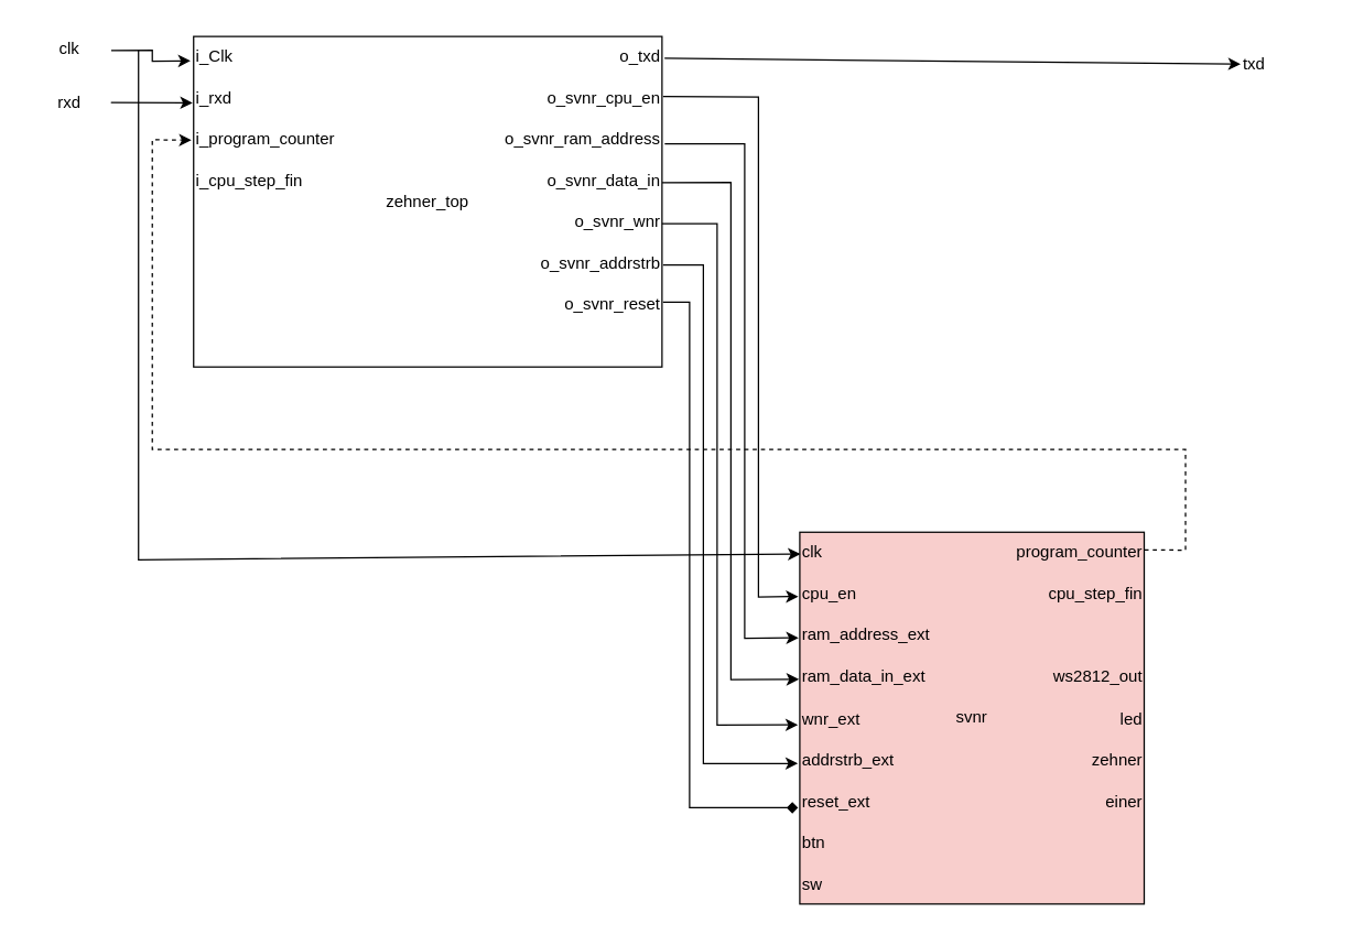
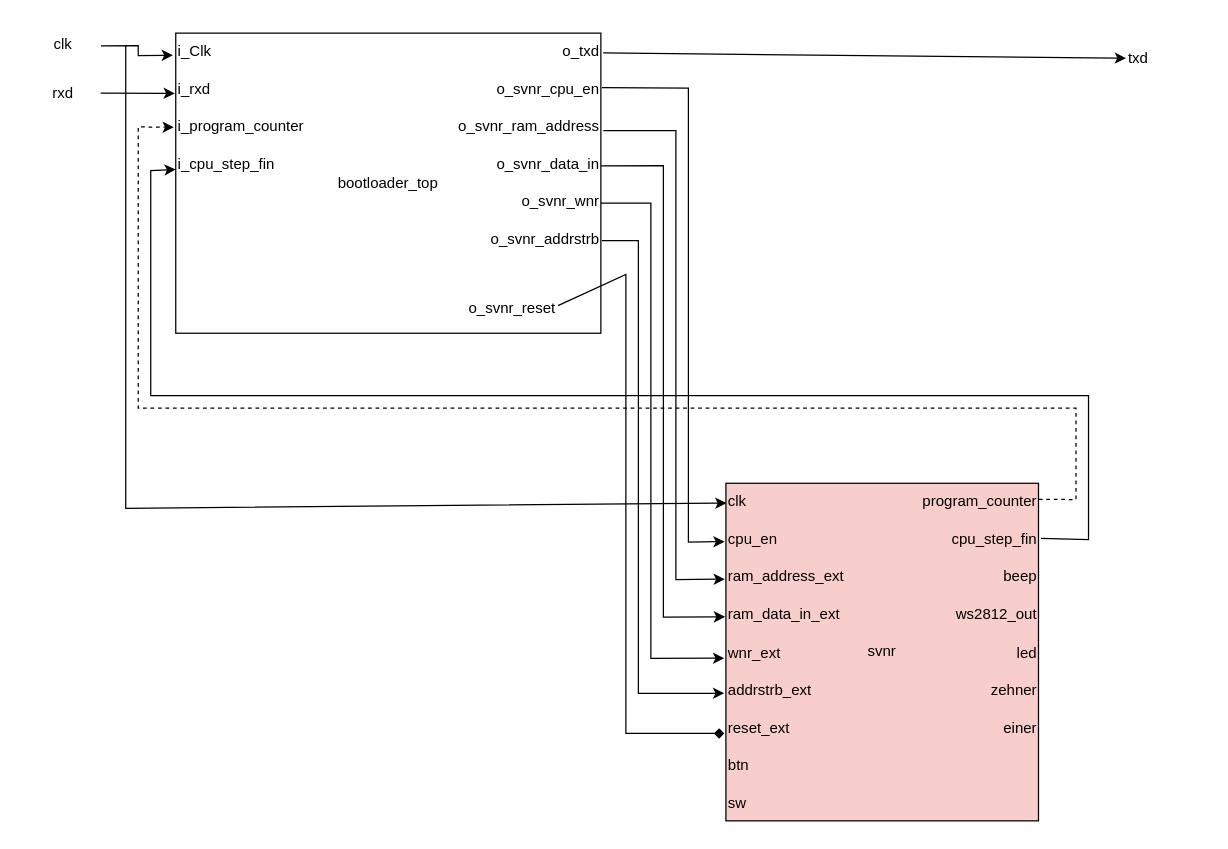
  <mxCell id="0" />
  <mxCell id="1" parent="0" />
  <mxCell id="2" value="svnr" style="rounded=0;whiteSpace=wrap;html=1;fillColor=#f8cecc;" parent="1" vertex="1"><mxGeometry x="580" y="386" width="250" height="270" as="geometry" /></mxCell>
  <mxCell id="3" value="clk" style="text;html=1;align=left;verticalAlign=middle;resizable=0;points=[];autosize=1;strokeColor=none;fillColor=none;" parent="1" vertex="1"><mxGeometry x="580" y="386" width="40" height="30" as="geometry" /></mxCell>
  <mxCell id="4" value="program_counter" style="text;html=1;align=right;verticalAlign=middle;resizable=0;points=[];autosize=1;strokeColor=none;fillColor=none;" parent="1" vertex="1"><mxGeometry x="720" y="386" width="110" height="30" as="geometry" /></mxCell>
  <mxCell id="5" value="cpu_en" style="text;html=1;align=left;verticalAlign=middle;resizable=0;points=[];autosize=1;strokeColor=none;fillColor=none;" parent="1" vertex="1"><mxGeometry x="580" y="416" width="60" height="30" as="geometry" /></mxCell>
  <mxCell id="6" value="ram_address_ext" style="text;html=1;align=left;verticalAlign=middle;resizable=0;points=[];autosize=1;strokeColor=none;fillColor=none;" parent="1" vertex="1"><mxGeometry x="580" y="446" width="120" height="30" as="geometry" /></mxCell>
  <mxCell id="7" value="ram_data_in_ext" style="text;html=1;align=left;verticalAlign=middle;resizable=0;points=[];autosize=1;strokeColor=none;fillColor=none;" parent="1" vertex="1"><mxGeometry x="580" y="476" width="110" height="30" as="geometry" /></mxCell>
  <mxCell id="8" value="wnr_ext" style="text;html=1;align=left;verticalAlign=middle;resizable=0;points=[];autosize=1;strokeColor=none;fillColor=none;" parent="1" vertex="1"><mxGeometry x="580" y="507" width="70" height="30" as="geometry" /></mxCell>
  <mxCell id="9" value="addrstrb_ext" style="text;html=1;align=left;verticalAlign=middle;resizable=0;points=[];autosize=1;strokeColor=none;fillColor=none;" parent="1" vertex="1"><mxGeometry x="580" y="537" width="90" height="30" as="geometry" /></mxCell>
  <mxCell id="10" value="reset_ext" style="text;html=1;align=left;verticalAlign=middle;resizable=0;points=[];autosize=1;strokeColor=none;fillColor=none;" parent="1" vertex="1"><mxGeometry x="580" y="567" width="70" height="30" as="geometry" /></mxCell>
  <mxCell id="11" value="btn" style="text;html=1;align=left;verticalAlign=middle;resizable=0;points=[];autosize=1;strokeColor=none;fillColor=none;" parent="1" vertex="1"><mxGeometry x="580" y="597" width="40" height="30" as="geometry" /></mxCell>
  <mxCell id="12" value="sw" style="text;html=1;align=left;verticalAlign=middle;resizable=0;points=[];autosize=1;strokeColor=none;fillColor=none;" parent="1" vertex="1"><mxGeometry x="580" y="627" width="40" height="30" as="geometry" /></mxCell>
  <mxCell id="13" value="cpu_step_fin" style="text;html=1;align=right;verticalAlign=middle;resizable=0;points=[];autosize=1;strokeColor=none;fillColor=none;" parent="1" vertex="1"><mxGeometry x="740" y="416" width="90" height="30" as="geometry" /></mxCell>
+ <mxCell id="14" value="beep" style="text;html=1;align=right;verticalAlign=middle;resizable=0;points=[];autosize=1;strokeColor=none;fillColor=none;" parent="1" vertex="1"><mxGeometry x="780" y="446" width="50" height="30" as="geometry" /></mxCell>
  <mxCell id="15" value="ws2812_out" style="text;html=1;align=right;verticalAlign=middle;resizable=0;points=[];autosize=1;strokeColor=none;fillColor=none;" parent="1" vertex="1"><mxGeometry x="740" y="476" width="90" height="30" as="geometry" /></mxCell>
  <mxCell id="16" value="led" style="text;html=1;align=right;verticalAlign=middle;resizable=0;points=[];autosize=1;strokeColor=none;fillColor=none;" parent="1" vertex="1"><mxGeometry x="790" y="507" width="40" height="30" as="geometry" /></mxCell>
  <mxCell id="17" value="zehner" style="text;html=1;align=right;verticalAlign=middle;resizable=0;points=[];autosize=1;strokeColor=none;fillColor=none;" parent="1" vertex="1"><mxGeometry x="770" y="537" width="60" height="30" as="geometry" /></mxCell>
  <mxCell id="18" value="einer" style="text;html=1;align=right;verticalAlign=middle;resizable=0;points=[];autosize=1;strokeColor=none;fillColor=none;" parent="1" vertex="1"><mxGeometry x="780" y="567" width="50" height="30" as="geometry" /></mxCell>
  <mxCell id="19" value="" style="rounded=0;whiteSpace=wrap;html=1;" parent="1" vertex="1"><mxGeometry x="140" y="26" width="340" height="240" as="geometry" /></mxCell>
  <mxCell id="20" value="i_Clk" style="text;html=1;align=left;verticalAlign=middle;resizable=0;points=[];autosize=1;strokeColor=none;fillColor=none;" parent="1" vertex="1"><mxGeometry x="140" y="26" width="50" height="30" as="geometry" /></mxCell>
  <mxCell id="21" value="i_rxd" style="text;html=1;align=left;verticalAlign=middle;resizable=0;points=[];autosize=1;strokeColor=none;fillColor=none;" parent="1" vertex="1"><mxGeometry x="140" y="56" width="50" height="30" as="geometry" /></mxCell>
  <mxCell id="22" value="i_program_counter" style="text;html=1;align=left;verticalAlign=middle;resizable=0;points=[];autosize=1;strokeColor=none;fillColor=none;" parent="1" vertex="1"><mxGeometry x="140" y="86" width="120" height="30" as="geometry" /></mxCell>
  <mxCell id="23" value="o_txd" style="text;html=1;align=right;verticalAlign=middle;resizable=0;points=[];autosize=1;strokeColor=none;fillColor=none;" parent="1" vertex="1"><mxGeometry x="430" y="26" width="50" height="30" as="geometry" /></mxCell>
  <mxCell id="24" value="o_svnr_cpu_en" style="text;html=1;align=right;verticalAlign=middle;resizable=0;points=[];autosize=1;strokeColor=none;fillColor=none;" parent="1" vertex="1"><mxGeometry x="370" y="56" width="110" height="30" as="geometry" /></mxCell>
  <mxCell id="25" value="o_svnr_ram_address" style="text;html=1;align=right;verticalAlign=middle;resizable=0;points=[];autosize=1;strokeColor=none;fillColor=none;" parent="1" vertex="1"><mxGeometry x="340" y="86" width="140" height="30" as="geometry" /></mxCell>
- <mxCell id="26" value="zehner_top" style="text;html=1;strokeColor=none;fillColor=none;align=center;verticalAlign=middle;whiteSpace=wrap;rounded=0;" parent="1" vertex="1"><mxGeometry x="270" y="131" width="80" height="30" as="geometry" /></mxCell>
+ <mxCell id="26" value="bootloader_top" style="text;html=1;strokeColor=none;fillColor=none;align=center;verticalAlign=middle;whiteSpace=wrap;rounded=0;" parent="1" vertex="1"><mxGeometry x="270" y="131" width="80" height="30" as="geometry" /></mxCell>
  <mxCell id="27" value="o_svnr_data_in" style="text;html=1;align=right;verticalAlign=middle;resizable=0;points=[];autosize=1;strokeColor=none;fillColor=none;" parent="1" vertex="1"><mxGeometry x="370" y="116" width="110" height="30" as="geometry" /></mxCell>
  <mxCell id="28" value="o_svnr_wnr" style="text;html=1;align=right;verticalAlign=middle;resizable=0;points=[];autosize=1;strokeColor=none;fillColor=none;" parent="1" vertex="1"><mxGeometry x="390" y="146" width="90" height="30" as="geometry" /></mxCell>
  <mxCell id="29" value="o_svnr_addrstrb" style="text;html=1;align=right;verticalAlign=middle;resizable=0;points=[];autosize=1;strokeColor=none;fillColor=none;" parent="1" vertex="1"><mxGeometry x="370" y="176" width="110" height="30" as="geometry" /></mxCell>
  <mxCell id="30" value="i_cpu_step_fin" style="text;html=1;align=left;verticalAlign=middle;resizable=0;points=[];autosize=1;strokeColor=none;fillColor=none;" parent="1" vertex="1"><mxGeometry x="140" y="116" width="100" height="30" as="geometry" /></mxCell>
- <mxCell id="31" value="o_svnr_reset" style="text;html=1;align=right;verticalAlign=middle;resizable=0;points=[];autosize=1;strokeColor=none;fillColor=none;" parent="1" vertex="1"><mxGeometry x="390" y="206" width="90" height="30" as="geometry" /></mxCell>
+ <mxCell id="31" value="o_svnr_reset" style="text;html=1;align=right;verticalAlign=middle;resizable=0;points=[];autosize=1;strokeColor=none;fillColor=none;" parent="1" vertex="1"><mxGeometry x="355" y="231" width="90" height="30" as="geometry" /></mxCell>
  <mxCell id="32" value="clk" style="text;html=1;strokeColor=none;fillColor=none;align=center;verticalAlign=middle;whiteSpace=wrap;rounded=0;" parent="1" vertex="1"><mxGeometry y="20" width="60" height="30" as="geometry" x="20" /></mxCell>
  <mxCell id="33" value="rxd" style="text;html=1;strokeColor=none;fillColor=none;align=center;verticalAlign=middle;whiteSpace=wrap;rounded=0;" parent="1" vertex="1"><mxGeometry y="59" width="60" height="30" as="geometry" x="20" /></mxCell>
  <mxCell id="34" value="txd" style="text;html=1;strokeColor=none;fillColor=none;align=left;verticalAlign=middle;whiteSpace=wrap;rounded=0;" parent="1" vertex="1"><mxGeometry x="900" y="31" width="60" height="30" as="geometry" /></mxCell>
  <mxCell id="35" value="" style="endArrow=classic;html=1;rounded=0;exitX=1;exitY=0.5;exitDx=0;exitDy=0;entryX=-0.014;entryY=0.606;entryDx=0;entryDy=0;entryPerimeter=0;" parent="1" source="33" target="21" edge="1"><mxGeometry width="50" height="50" relative="1" as="geometry"><mxPoint x="130" y="216" as="sourcePoint" /><mxPoint x="180" y="166" as="targetPoint" /></mxGeometry></mxCell>
  <mxCell id="36" value="" style="endArrow=classic;html=1;rounded=0;exitX=1.037;exitY=0.529;exitDx=0;exitDy=0;exitPerimeter=0;" parent="1" source="23" edge="1"><mxGeometry width="50" height="50" relative="1" as="geometry"><mxPoint x="540" y="126" as="sourcePoint" /><mxPoint x="900" y="46" as="targetPoint" /><Array as="points" /></mxGeometry></mxCell>
  <mxCell id="37" value="" style="endArrow=classic;html=1;rounded=0;exitX=1.007;exitY=0.451;exitDx=0;exitDy=0;exitPerimeter=0;entryX=-0.017;entryY=0.556;entryDx=0;entryDy=0;entryPerimeter=0;" parent="1" source="24" target="5" edge="1"><mxGeometry width="50" height="50" relative="1" as="geometry"><mxPoint x="380" y="316" as="sourcePoint" /><mxPoint x="580" y="526" as="targetPoint" /><Array as="points"><mxPoint x="550" y="70" /><mxPoint x="550" y="433" /></Array></mxGeometry></mxCell>
  <mxCell id="38" value="" style="endArrow=classic;html=1;rounded=0;exitX=1.014;exitY=0.6;exitDx=0;exitDy=0;exitPerimeter=0;entryX=-0.007;entryY=0.556;entryDx=0;entryDy=0;entryPerimeter=0;" parent="1" source="25" target="6" edge="1"><mxGeometry width="50" height="50" relative="1" as="geometry"><mxPoint x="460" y="256" as="sourcePoint" /><mxPoint x="580" y="536" as="targetPoint" /><Array as="points"><mxPoint x="540" y="104" /><mxPoint x="540" y="463" /></Array></mxGeometry></mxCell>
  <mxCell id="39" value="" style="endArrow=classic;html=1;rounded=0;exitX=1.001;exitY=0.538;exitDx=0;exitDy=0;exitPerimeter=0;entryX=-0.006;entryY=0.561;entryDx=0;entryDy=0;entryPerimeter=0;" parent="1" source="27" target="7" edge="1"><mxGeometry width="50" height="50" relative="1" as="geometry"><mxPoint x="510" y="266" as="sourcePoint" /><mxPoint x="580" y="546" as="targetPoint" /><Array as="points"><mxPoint x="530" y="132" /><mxPoint x="530" y="493" /></Array></mxGeometry></mxCell>
  <mxCell id="40" value="" style="endArrow=diamond;html=1;rounded=0;exitX=1.008;exitY=0.431;exitDx=0;exitDy=0;exitPerimeter=0;entryX=-0.017;entryY=0.635;entryDx=0;entryDy=0;entryPerimeter=0;" parent="1" source="31" target="10" edge="1"><mxGeometry width="50" height="50" relative="1" as="geometry"><mxPoint x="510" y="436" as="sourcePoint" /><mxPoint x="580" y="586" as="targetPoint" /><Array as="points"><mxPoint x="500" y="219" /><mxPoint x="500" y="586" /></Array></mxGeometry></mxCell>
  <mxCell id="41" value="" style="endArrow=classic;html=1;rounded=0;exitX=1.007;exitY=0.529;exitDx=0;exitDy=0;exitPerimeter=0;entryX=-0.015;entryY=0.566;entryDx=0;entryDy=0;entryPerimeter=0;" parent="1" source="29" target="9" edge="1"><mxGeometry width="50" height="50" relative="1" as="geometry"><mxPoint x="200" y="396" as="sourcePoint" /><mxPoint x="580" y="576" as="targetPoint" /><Array as="points"><mxPoint x="510" y="192" /><mxPoint x="510" y="554" /></Array></mxGeometry></mxCell>
  <mxCell id="42" value="" style="endArrow=classic;html=1;rounded=0;exitX=1;exitY=0.533;exitDx=0;exitDy=0;exitPerimeter=0;entryX=-0.019;entryY=0.63;entryDx=0;entryDy=0;entryPerimeter=0;" parent="1" source="28" target="8" edge="1"><mxGeometry width="50" height="50" relative="1" as="geometry"><mxPoint x="260" y="396" as="sourcePoint" /><mxPoint x="580" y="566" as="targetPoint" /><Array as="points"><mxPoint x="520" y="162" /><mxPoint x="520" y="526" /></Array></mxGeometry></mxCell>
  <mxCell id="43" value="" style="endArrow=classic;html=1;rounded=0;exitX=1.002;exitY=0.431;exitDx=0;exitDy=0;exitPerimeter=0;entryX=-0.013;entryY=0.51;entryDx=0;entryDy=0;entryPerimeter=0;dashed=1;" parent="1" source="4" target="22" edge="1"><mxGeometry width="50" height="50" relative="1" as="geometry"><mxPoint x="500" y="406" as="sourcePoint" /><mxPoint x="550" y="356" as="targetPoint" /><Array as="points"><mxPoint x="860" y="399" /><mxPoint x="860" y="326" /><mxPoint x="110" y="326" /><mxPoint x="110" y="101" /></Array></mxGeometry></mxCell>
+ <mxCell id="44" value="" style="endArrow=classic;html=1;rounded=0;exitX=1.022;exitY=0.467;exitDx=0;exitDy=0;exitPerimeter=0;entryX=0;entryY=0.633;entryDx=0;entryDy=0;entryPerimeter=0;" parent="1" source="13" target="30" edge="1"><mxGeometry width="50" height="50" relative="1" as="geometry"><mxPoint x="470" y="366" as="sourcePoint" /><mxPoint x="520" y="316" as="targetPoint" /><Array as="points"><mxPoint x="870" y="431" /><mxPoint x="870" y="316" /><mxPoint x="120" y="316" /><mxPoint x="120" y="136" /></Array></mxGeometry></mxCell>
  <mxCell id="45" value="" style="endArrow=classic;html=1;rounded=0;exitX=1.003;exitY=0.537;exitDx=0;exitDy=0;entryX=-0.045;entryY=0.589;entryDx=0;entryDy=0;entryPerimeter=0;exitPerimeter=0;" parent="1" source="32" target="20" edge="1"><mxGeometry width="50" height="50" relative="1" as="geometry"><mxPoint x="230" y="166" as="sourcePoint" /><mxPoint x="280" y="116" as="targetPoint" /><Array as="points"><mxPoint x="110" y="36" /><mxPoint x="110" y="44" /></Array></mxGeometry></mxCell>
  <mxCell id="46" value="" style="endArrow=classic;html=1;rounded=0;entryX=0.011;entryY=0.529;entryDx=0;entryDy=0;entryPerimeter=0;" parent="1" target="3" edge="1"><mxGeometry width="50" height="50" relative="1" as="geometry"><mxPoint x="100" y="36" as="sourcePoint" /><mxPoint x="430" y="306" as="targetPoint" /><Array as="points"><mxPoint x="100" y="406" /></Array></mxGeometry></mxCell>
